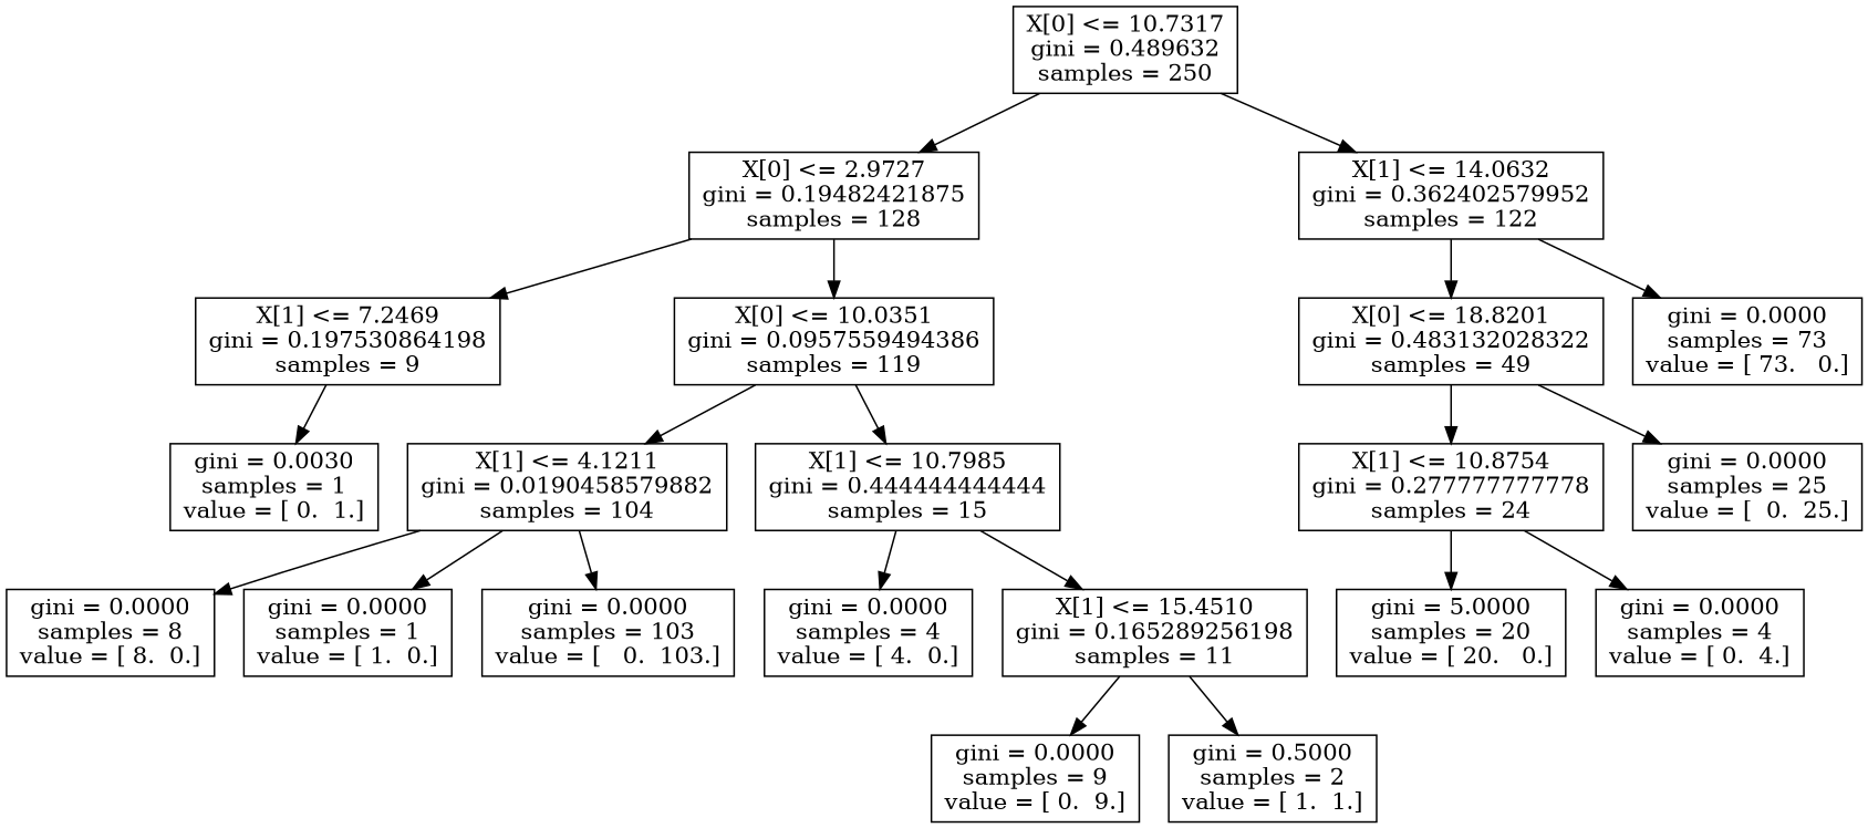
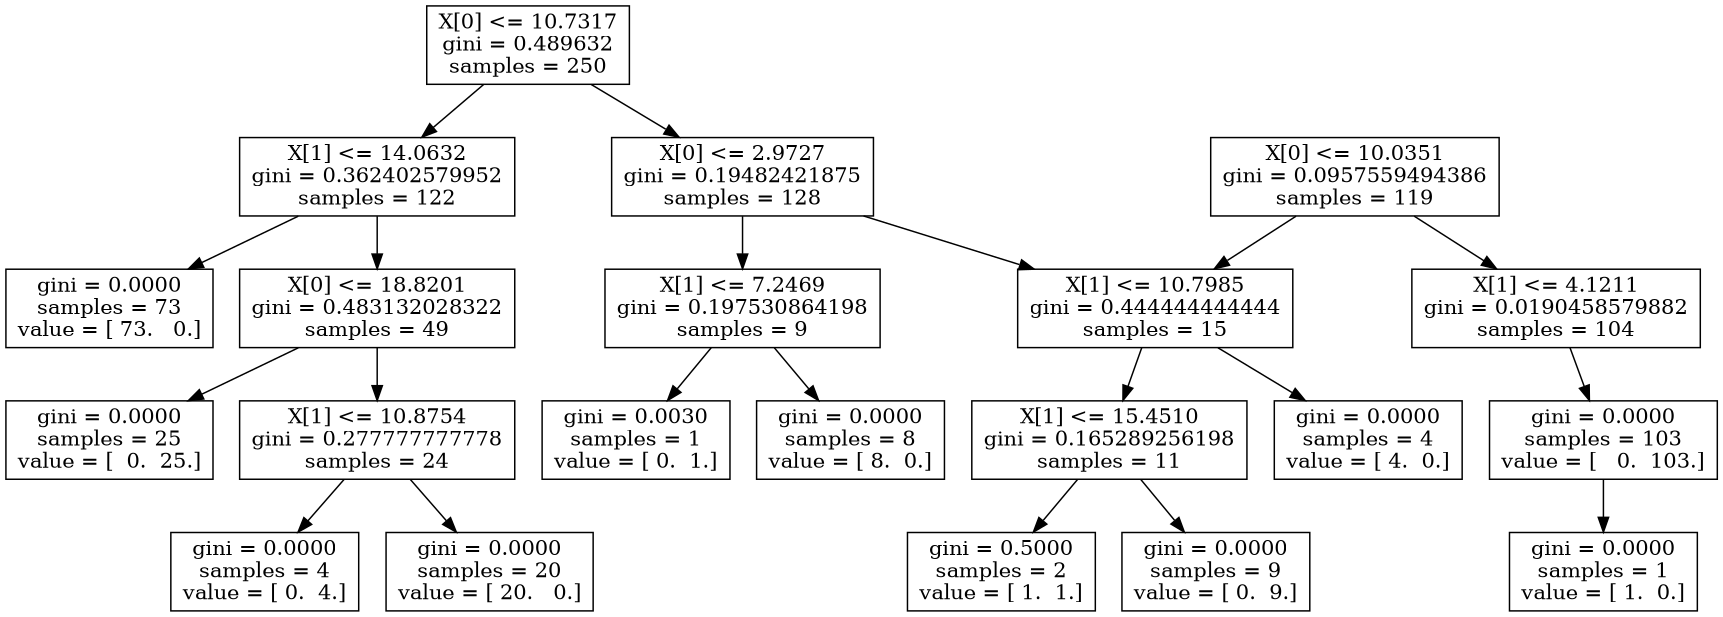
  digraph {
    node [shape=box]
    n1 [label="X[0] <= 10.7317\ngini = 0.489632\nsamples = 250"]
    n2 [label="X[0] <= 2.9727\ngini = 0.19482421875\nsamples = 128"]
    n3 [label="X[1] <= 14.0632\ngini = 0.362402579952\nsamples = 122"]
    n4 [label="X[1] <= 7.2469\ngini = 0.197530864198\nsamples = 9"]
    n5 [label="X[0] <= 10.0351\ngini = 0.0957559494386\nsamples = 119"]
    n6 [label="X[0] <= 18.8201\ngini = 0.483132028322\nsamples = 49"]
    n7 [label="gini = 0.0000\nsamples = 73\nvalue = [ 73.   0.]"]
    n8 [label="gini = 0.0000\nsamples = 8\nvalue = [ 8.  0.]"]
    n9 [label="gini = 0.0030\nsamples = 1\nvalue = [ 0.  1.]"]
    n10 [label="X[1] <= 4.1211\ngini = 0.0190458579882\nsamples = 104"]
    n11 [label="X[1] <= 10.7985\ngini = 0.444444444444\nsamples = 15"]
    n12 [label="gini = 0.0000\nsamples = 1\nvalue = [ 1.  0.]"]
    n13 [label="gini = 0.0000\nsamples = 103\nvalue = [   0.  103.]"]
    n14 [label="gini = 0.0000\nsamples = 4\nvalue = [ 4.  0.]"]
    n15 [label="X[1] <= 15.4510\ngini = 0.165289256198\nsamples = 11"]
    n16 [label="gini = 0.0000\nsamples = 9\nvalue = [ 0.  9.]"]
    n17 [label="gini = 0.5000\nsamples = 2\nvalue = [ 1.  1.]"]
    n18 [label="X[1] <= 10.8754\ngini = 0.277777777778\nsamples = 24"]
    n19 [label="gini = 0.0000\nsamples = 25\nvalue = [  0.  25.]"]
-   n20 [label="gini = 5.0000\nsamples = 20\nvalue = [ 20.   0.]"]
+   n20 [label="gini = 0.0000\nsamples = 20\nvalue = [ 20.   0.]"]
    n21 [label="gini = 0.0000\nsamples = 4\nvalue = [ 0.  4.]"]
    n1 -> n2
    n1 -> n3
    n2 -> n4
-   n2 -> n5
+   n2 -> n11
    n3 -> n6
    n3 -> n7
-   n10 -> n8
+   n4 -> n8
    n4 -> n9
    n5 -> n10
    n5 -> n11
    n6 -> n18
    n6 -> n19
-   n10 -> n12
+   n13 -> n12
    n10 -> n13
    n11 -> n14
    n11 -> n15
    n15 -> n16
    n15 -> n17
    n18 -> n20
    n18 -> n21
  }
